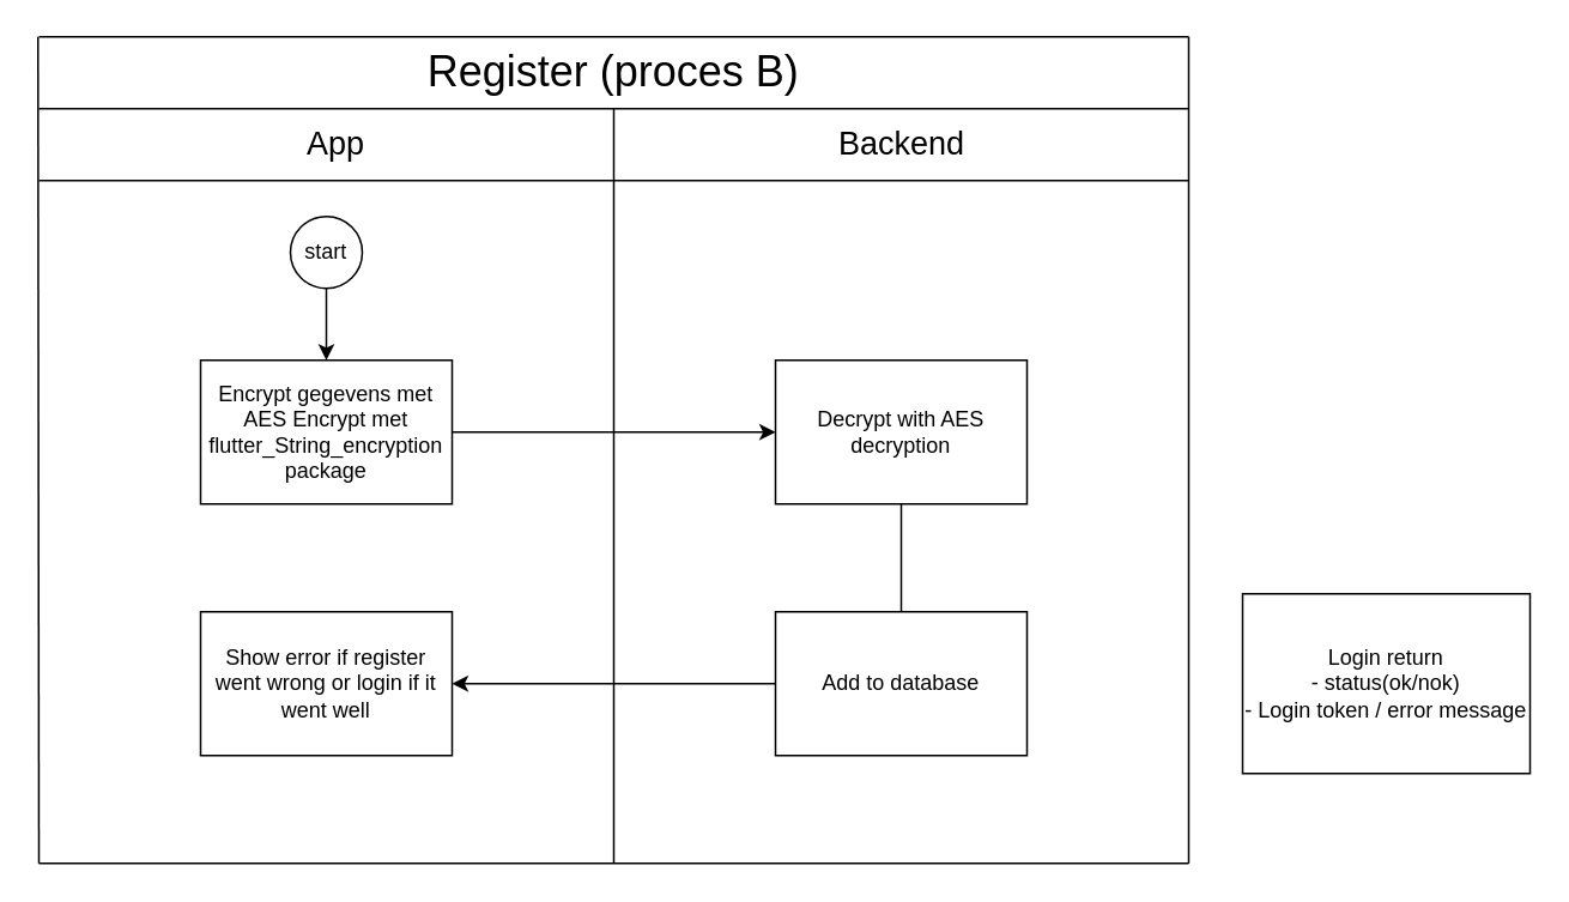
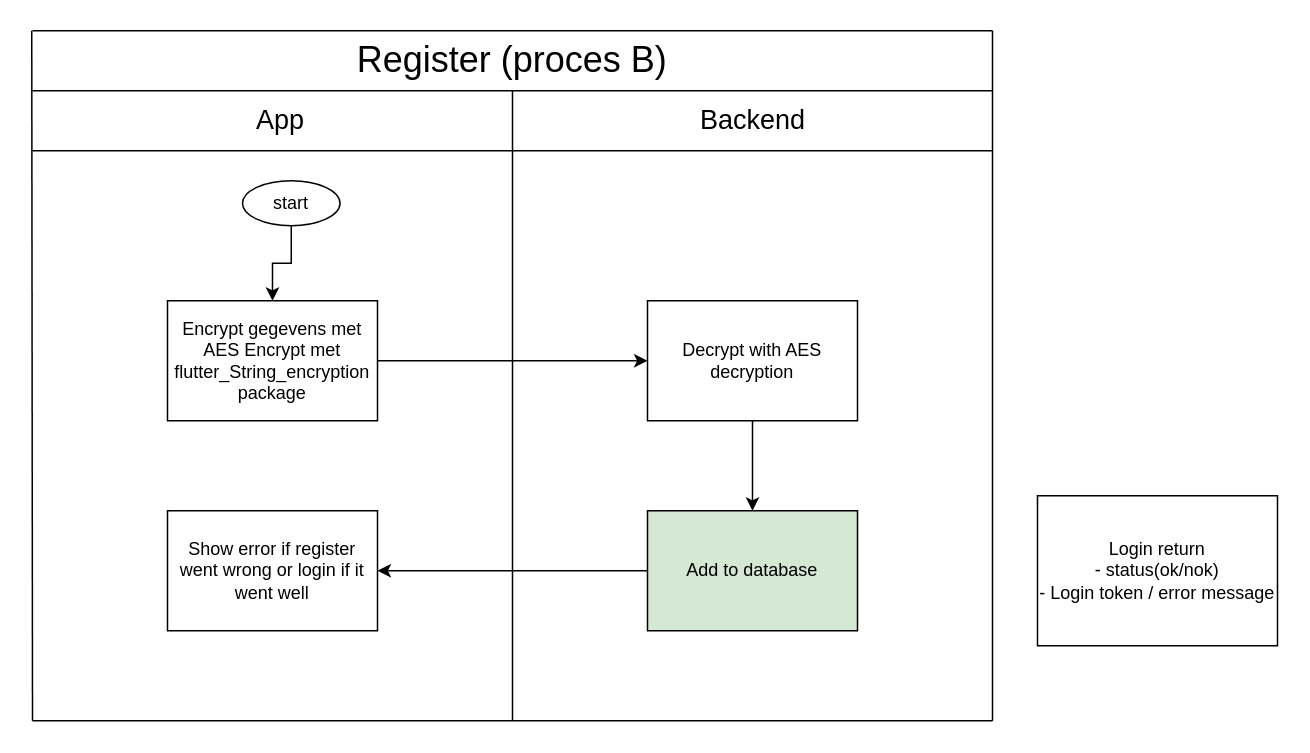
  <mxCell id="0" />
  <mxCell id="1" parent="0" />
  <mxCell id="2" value="" style="edgeStyle=orthogonalEdgeStyle;rounded=0;orthogonalLoop=1;jettySize=auto;html=1;" edge="1" parent="1" source="3" target="6"><mxGeometry relative="1" as="geometry" /></mxCell>
  <mxCell id="3" value="Encrypt gegevens met AES Encrypt met flutter_String_encryption package" style="rounded=0;whiteSpace=wrap;html=1;" vertex="1" parent="1"><mxGeometry x="111" y="200" width="140" height="80" as="geometry" /></mxCell>
  <mxCell id="4" value="&lt;font style=&quot;font-size: 24px&quot;&gt;Register (proces B)&lt;/font&gt;" style="text;html=1;strokeColor=none;fillColor=none;align=center;verticalAlign=middle;whiteSpace=wrap;rounded=0;" vertex="1" parent="1"><mxGeometry x="231" y="20" width="220" height="40" as="geometry" /></mxCell>
- <mxCell id="5" value="" style="edgeStyle=orthogonalEdgeStyle;rounded=0;orthogonalLoop=1;jettySize=auto;html=1;endArrow=none;" edge="1" parent="1" source="6" target="18"><mxGeometry relative="1" as="geometry" /></mxCell>
+ <mxCell id="5" value="" style="edgeStyle=orthogonalEdgeStyle;rounded=0;orthogonalLoop=1;jettySize=auto;html=1;" edge="1" parent="1" source="6" target="18"><mxGeometry relative="1" as="geometry" /></mxCell>
  <mxCell id="6" value="Decrypt with AES decryption" style="rounded=0;whiteSpace=wrap;html=1;" vertex="1" parent="1"><mxGeometry x="431" y="200" width="140" height="80" as="geometry" /></mxCell>
  <mxCell id="7" value="" style="endArrow=none;html=1;" edge="1" parent="1"><mxGeometry width="50" height="50" relative="1" as="geometry"><mxPoint x="21" y="480" as="sourcePoint" /><mxPoint x="20.5" y="20" as="targetPoint" /></mxGeometry></mxCell>
  <mxCell id="8" value="" style="edgeStyle=orthogonalEdgeStyle;rounded=0;orthogonalLoop=1;jettySize=auto;html=1;" edge="1" parent="1" source="9" target="3"><mxGeometry relative="1" as="geometry" /></mxCell>
- <mxCell id="9" value="start" style="ellipse;whiteSpace=wrap;html=1;aspect=fixed;" vertex="1" parent="1"><mxGeometry x="161" y="120" width="40" height="40" as="geometry" /></mxCell>
+ <mxCell id="9" value="start" style="ellipse;whiteSpace=wrap;html=1;aspect=fixed;" vertex="1" parent="1"><mxGeometry x="161" y="120" width="65" height="30" as="geometry" /></mxCell>
  <mxCell id="10" value="" style="endArrow=none;html=1;" edge="1" parent="1"><mxGeometry width="50" height="50" relative="1" as="geometry"><mxPoint x="661" y="20" as="sourcePoint" /><mxPoint x="21" y="20" as="targetPoint" /></mxGeometry></mxCell>
  <mxCell id="11" value="" style="endArrow=none;html=1;" edge="1" parent="1"><mxGeometry width="50" height="50" relative="1" as="geometry"><mxPoint x="661" y="480" as="sourcePoint" /><mxPoint x="661" y="20" as="targetPoint" /></mxGeometry></mxCell>
  <mxCell id="12" value="" style="endArrow=none;html=1;" edge="1" parent="1"><mxGeometry width="50" height="50" relative="1" as="geometry"><mxPoint x="341" y="480" as="sourcePoint" /><mxPoint x="341" y="60" as="targetPoint" /></mxGeometry></mxCell>
  <mxCell id="13" value="" style="endArrow=none;html=1;" edge="1" parent="1"><mxGeometry width="50" height="50" relative="1" as="geometry"><mxPoint x="21" y="60" as="sourcePoint" /><mxPoint x="661" y="60" as="targetPoint" /></mxGeometry></mxCell>
  <mxCell id="14" value="" style="endArrow=none;html=1;" edge="1" parent="1"><mxGeometry width="50" height="50" relative="1" as="geometry"><mxPoint x="21" y="100" as="sourcePoint" /><mxPoint x="661" y="100" as="targetPoint" /></mxGeometry></mxCell>
  <mxCell id="15" value="&lt;span style=&quot;font-size: 18px&quot;&gt;App&lt;/span&gt;" style="text;html=1;align=center;verticalAlign=middle;resizable=0;points=[];autosize=0;rotation=0;" vertex="1" parent="1"><mxGeometry x="161" y="70" width="50" height="20" as="geometry" /></mxCell>
  <mxCell id="16" value="&lt;span style=&quot;font-size: 18px&quot;&gt;Backend&lt;/span&gt;" style="text;html=1;align=center;verticalAlign=middle;resizable=0;points=[];autosize=0;rotation=0;" vertex="1" parent="1"><mxGeometry x="476" y="70" width="50" height="20" as="geometry" /></mxCell>
  <mxCell id="17" value="" style="edgeStyle=orthogonalEdgeStyle;rounded=0;orthogonalLoop=1;jettySize=auto;html=1;" edge="1" parent="1" source="18" target="19"><mxGeometry relative="1" as="geometry" /></mxCell>
- <mxCell id="18" value="Add to database" style="whiteSpace=wrap;html=1;rounded=0;" vertex="1" parent="1"><mxGeometry x="431" y="340" width="140" height="80" as="geometry" /></mxCell>
+ <mxCell id="18" value="Add to database" style="whiteSpace=wrap;html=1;rounded=0;fillColor=#d5e8d4;" vertex="1" parent="1"><mxGeometry x="431" y="340" width="140" height="80" as="geometry" /></mxCell>
  <mxCell id="19" value="Show error if register went wrong or login if it went well" style="whiteSpace=wrap;html=1;rounded=0;" vertex="1" parent="1"><mxGeometry x="111" y="340" width="140" height="80" as="geometry" /></mxCell>
  <mxCell id="20" value="Login return&lt;br&gt;- status(ok/nok)&lt;br&gt;- Login token / error message" style="rounded=0;whiteSpace=wrap;html=1;" vertex="1" parent="1"><mxGeometry x="691" y="330" width="160" height="100" as="geometry" /></mxCell>
  <mxCell id="21" value="" style="endArrow=none;html=1;" edge="1" parent="1"><mxGeometry width="50" height="50" relative="1" as="geometry"><mxPoint x="21" y="480" as="sourcePoint" /><mxPoint x="661" y="480" as="targetPoint" /></mxGeometry></mxCell>
